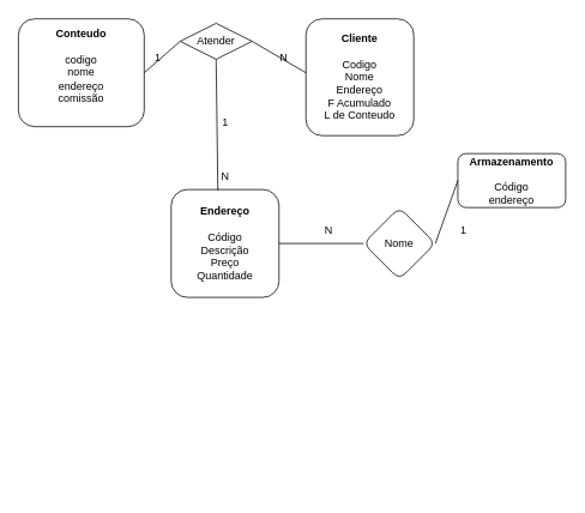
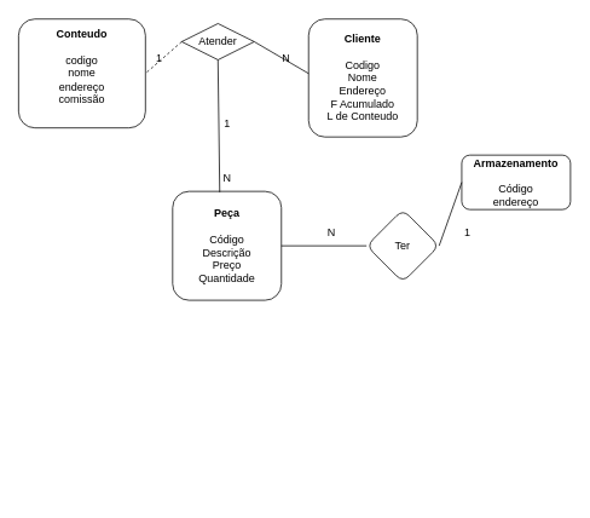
  <mxCell id="0" />
  <mxCell id="1" parent="0" />
  <mxCell id="2" value="&lt;div&gt;&lt;b&gt;Conteudo&lt;/b&gt;&lt;/div&gt;&lt;div&gt;&lt;br&gt;&lt;/div&gt;&lt;div&gt;codigo&lt;/div&gt;&lt;div&gt;nome&lt;/div&gt;&lt;div&gt;endereço&lt;/div&gt;&lt;div&gt;comissão&lt;br&gt;&lt;/div&gt;&lt;div&gt;&lt;br&gt;&lt;/div&gt;" style="rounded=1;whiteSpace=wrap;html=1;" parent="1" vertex="1"><mxGeometry x="20" y="20" width="140" height="120" as="geometry" /></mxCell>
  <mxCell id="3" value="Atender" style="rhombus;whiteSpace=wrap;html=1;" parent="1" vertex="1"><mxGeometry x="200" y="25" width="80" height="40" as="geometry" /></mxCell>
  <mxCell id="4" value="&lt;div&gt;&lt;b&gt;Cliente&lt;/b&gt;&lt;/div&gt;&lt;div&gt;&lt;br&gt;&lt;/div&gt;&lt;div&gt;Codigo&lt;/div&gt;&lt;div&gt;Nome&lt;/div&gt;&lt;div&gt;Endereço&lt;/div&gt;&lt;div&gt;F Acumulado&lt;/div&gt;&lt;div&gt;L de Conteudo&lt;br&gt;&lt;/div&gt;" style="rounded=1;whiteSpace=wrap;html=1;" parent="1" vertex="1"><mxGeometry x="340" y="20" width="120" height="130" as="geometry" /></mxCell>
  <mxCell id="5" style="edgeStyle=orthogonalEdgeStyle;rounded=0;orthogonalLoop=1;jettySize=auto;html=1;exitX=0.5;exitY=1;exitDx=0;exitDy=0;" parent="1" edge="1"><mxGeometry relative="1" as="geometry"><mxPoint x="240" y="548" as="sourcePoint" /><mxPoint x="240" y="548" as="targetPoint" /></mxGeometry></mxCell>
  <mxCell id="6" style="edgeStyle=orthogonalEdgeStyle;rounded=0;orthogonalLoop=1;jettySize=auto;html=1;exitX=0.5;exitY=1;exitDx=0;exitDy=0;" parent="1" edge="1"><mxGeometry relative="1" as="geometry"><mxPoint x="240" y="548" as="sourcePoint" /><mxPoint x="240" y="548" as="targetPoint" /></mxGeometry></mxCell>
  <mxCell id="7" style="edgeStyle=orthogonalEdgeStyle;rounded=0;orthogonalLoop=1;jettySize=auto;html=1;exitX=0.5;exitY=1;exitDx=0;exitDy=0;" parent="1" edge="1"><mxGeometry relative="1" as="geometry"><mxPoint x="240" y="548" as="sourcePoint" /><mxPoint x="240" y="548" as="targetPoint" /></mxGeometry></mxCell>
- <mxCell id="8" value="&lt;div&gt;&lt;b&gt;Endereço &lt;/b&gt;&lt;br&gt;&lt;/div&gt;&lt;div&gt;&lt;br&gt;&lt;/div&gt;&lt;div&gt;Código&lt;/div&gt;&lt;div&gt;Descrição&lt;/div&gt;&lt;div&gt;Preço&lt;/div&gt;&lt;div&gt;Quantidade&lt;br&gt;&lt;/div&gt;" style="rounded=1;whiteSpace=wrap;html=1;" parent="1" vertex="1"><mxGeometry x="190" y="210" width="120" height="120" as="geometry" /></mxCell>
- <mxCell id="9" value="Nome" style="rhombus;whiteSpace=wrap;html=1;rounded=1;" parent="1" vertex="1"><mxGeometry x="404" y="230" width="80" height="80" as="geometry" /></mxCell>
+ <mxCell id="8" value="&lt;div&gt;&lt;b&gt;Peça &lt;/b&gt;&lt;br&gt;&lt;/div&gt;&lt;div&gt;&lt;br&gt;&lt;/div&gt;&lt;div&gt;Código&lt;/div&gt;&lt;div&gt;Descrição&lt;/div&gt;&lt;div&gt;Preço&lt;/div&gt;&lt;div&gt;Quantidade&lt;br&gt;&lt;/div&gt;" style="rounded=1;whiteSpace=wrap;html=1;" parent="1" vertex="1"><mxGeometry x="190" y="210" width="120" height="120" as="geometry" /></mxCell>
+ <mxCell id="9" value="Ter" style="rhombus;whiteSpace=wrap;html=1;rounded=1;" parent="1" vertex="1"><mxGeometry x="404" y="230" width="80" height="80" as="geometry" /></mxCell>
  <mxCell id="10" value="&lt;div&gt;&lt;b&gt;Armazenamento&lt;/b&gt;&lt;/div&gt;&lt;div&gt;&lt;br&gt;&lt;/div&gt;&lt;div&gt;Código&lt;/div&gt;&lt;div&gt;endereço&lt;br&gt;&lt;/div&gt;" style="whiteSpace=wrap;html=1;rounded=1;" parent="1" vertex="1"><mxGeometry x="509" y="170" width="120" height="60" as="geometry" /></mxCell>
  <mxCell id="11" value="1" style="text;html=1;align=center;verticalAlign=middle;resizable=0;points=[];autosize=1;strokeColor=none;fillColor=none;" parent="1" vertex="1"><mxGeometry x="160" y="48" width="30" height="30" as="geometry" /></mxCell>
  <mxCell id="12" value="" style="endArrow=none;html=1;rounded=0;exitX=1;exitY=0.5;exitDx=0;exitDy=0;entryX=0;entryY=0.5;entryDx=0;entryDy=0;" parent="1" source="9" target="10" edge="1"><mxGeometry width="50" height="50" relative="1" as="geometry"><mxPoint x="540" y="260" as="sourcePoint" /><mxPoint x="590" y="210" as="targetPoint" /></mxGeometry></mxCell>
  <mxCell id="13" value="" style="endArrow=none;html=1;rounded=0;exitX=0;exitY=0.5;exitDx=0;exitDy=0;entryX=1;entryY=0.5;entryDx=0;entryDy=0;" parent="1" source="9" target="8" edge="1"><mxGeometry width="50" height="50" relative="1" as="geometry"><mxPoint x="540" y="260" as="sourcePoint" /><mxPoint x="590" y="210" as="targetPoint" /></mxGeometry></mxCell>
  <mxCell id="14" value="" style="endArrow=none;html=1;rounded=0;entryX=1;entryY=0.5;entryDx=0;entryDy=0;entryPerimeter=0;exitX=0;exitY=0.462;exitDx=0;exitDy=0;exitPerimeter=0;" parent="1" source="4" target="3" edge="1"><mxGeometry width="50" height="50" relative="1" as="geometry"><mxPoint x="540" y="260" as="sourcePoint" /><mxPoint x="590" y="210" as="targetPoint" /></mxGeometry></mxCell>
- <mxCell id="15" value="" style="endArrow=none;html=1;rounded=0;entryX=1;entryY=0.5;entryDx=0;entryDy=0;exitX=0;exitY=0.5;exitDx=0;exitDy=0;" parent="1" source="3" target="2" edge="1"><mxGeometry width="50" height="50" relative="1" as="geometry"><mxPoint x="540" y="260" as="sourcePoint" /><mxPoint x="590" y="210" as="targetPoint" /></mxGeometry></mxCell>
+ <mxCell id="15" value="" style="endArrow=none;html=1;rounded=0;entryX=1;entryY=0.5;entryDx=0;entryDy=0;exitX=0;exitY=0.5;exitDx=0;exitDy=0;dashed=1;" parent="1" source="3" target="2" edge="1"><mxGeometry width="50" height="50" relative="1" as="geometry"><mxPoint x="540" y="260" as="sourcePoint" /><mxPoint x="590" y="210" as="targetPoint" /></mxGeometry></mxCell>
  <mxCell id="16" value="" style="endArrow=none;html=1;rounded=0;exitX=0.5;exitY=1;exitDx=0;exitDy=0;entryX=0.433;entryY=0.008;entryDx=0;entryDy=0;entryPerimeter=0;" parent="1" source="3" target="8" edge="1"><mxGeometry width="50" height="50" relative="1" as="geometry"><mxPoint x="540" y="260" as="sourcePoint" /><mxPoint x="590" y="210" as="targetPoint" /></mxGeometry></mxCell>
  <mxCell id="17" value="N" style="text;html=1;align=center;verticalAlign=middle;resizable=0;points=[];autosize=1;strokeColor=none;fillColor=none;" parent="1" vertex="1"><mxGeometry x="300" y="48" width="30" height="30" as="geometry" /></mxCell>
  <mxCell id="18" value="1" style="text;html=1;align=center;verticalAlign=middle;resizable=0;points=[];autosize=1;strokeColor=none;fillColor=none;" parent="1" vertex="1"><mxGeometry x="235" y="120" width="30" height="30" as="geometry" /></mxCell>
  <mxCell id="19" value="N" style="text;html=1;align=center;verticalAlign=middle;resizable=0;points=[];autosize=1;strokeColor=none;fillColor=none;" parent="1" vertex="1"><mxGeometry x="235" y="180" width="30" height="30" as="geometry" /></mxCell>
  <mxCell id="20" value="N" style="text;html=1;align=center;verticalAlign=middle;resizable=0;points=[];autosize=1;strokeColor=none;fillColor=none;" parent="1" vertex="1"><mxGeometry x="350" y="240" width="30" height="30" as="geometry" /></mxCell>
  <mxCell id="21" value="1" style="text;html=1;align=center;verticalAlign=middle;resizable=0;points=[];autosize=1;strokeColor=none;fillColor=none;" parent="1" vertex="1"><mxGeometry x="500" y="240" width="30" height="30" as="geometry" /></mxCell>
